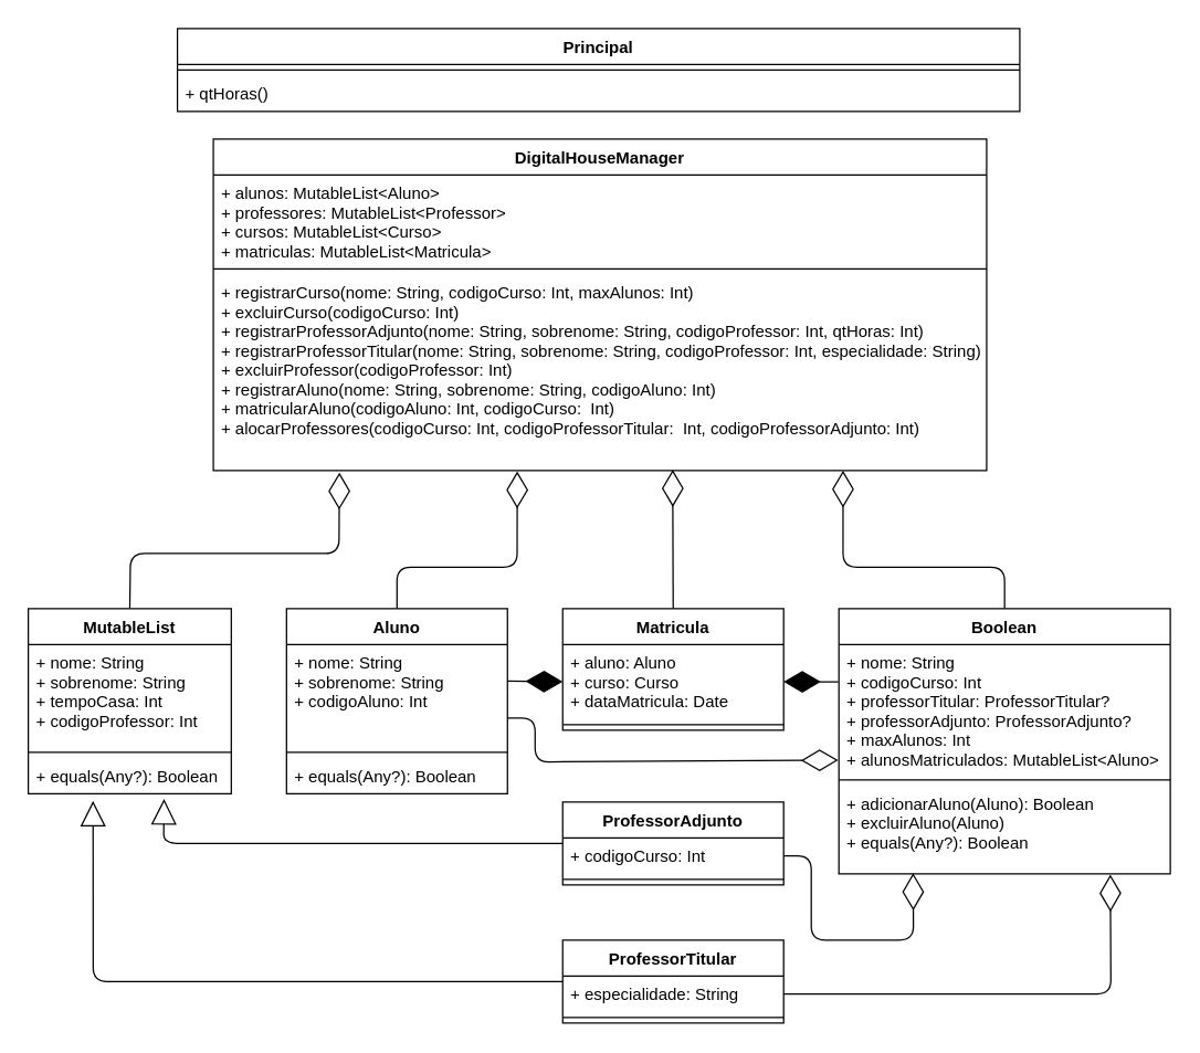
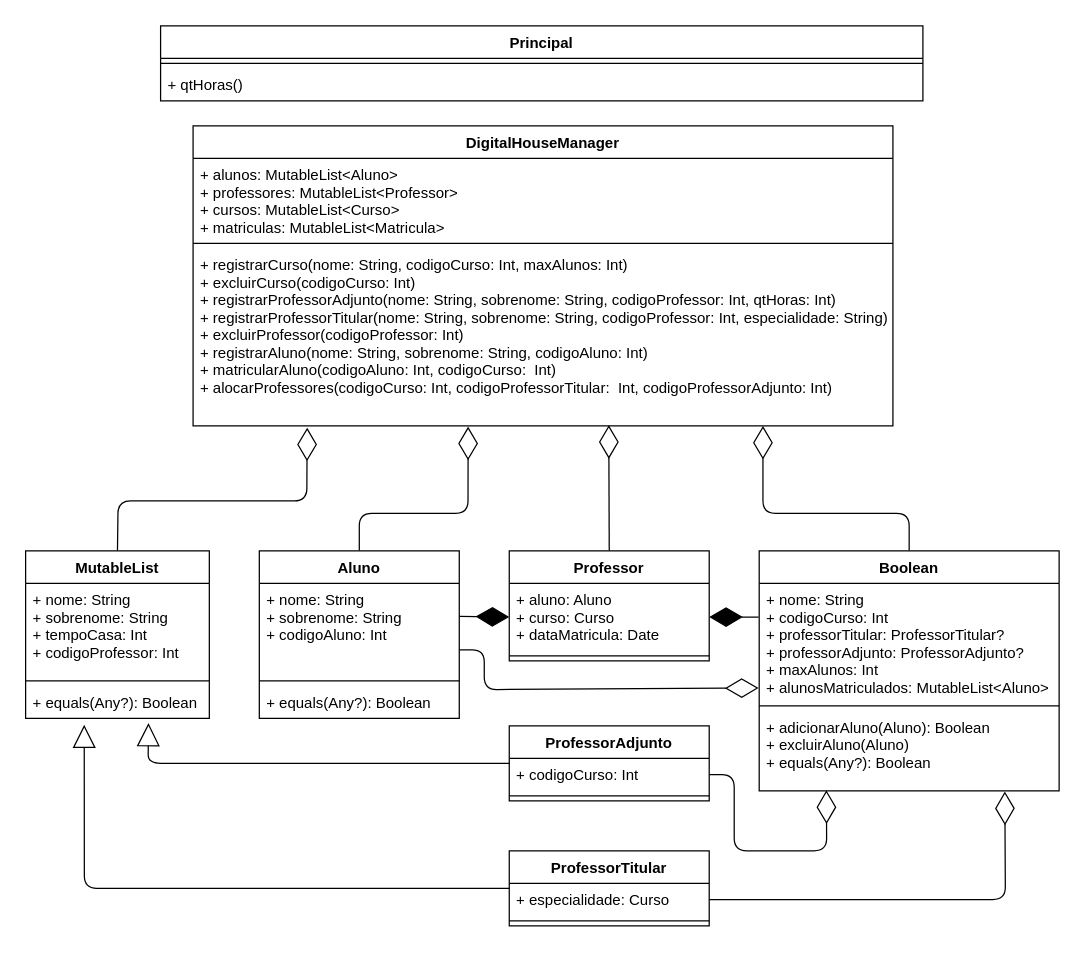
  <mxCell id="0" />
  <mxCell id="1" parent="0" />
  <mxCell id="2" value="" style="endArrow=block;endSize=16;endFill=0;html=1;exitX=0;exitY=0.5;exitDx=0;exitDy=0;entryX=0.319;entryY=1.199;entryDx=0;entryDy=0;entryPerimeter=0;" edge="1" parent="1" source="38" target="16"><mxGeometry width="160" relative="1" as="geometry"><mxPoint x="340" y="900" as="sourcePoint" /><mxPoint x="500" y="900" as="targetPoint" /><Array as="points"><mxPoint x="67" y="710" /></Array></mxGeometry></mxCell>
  <mxCell id="3" value="" style="endArrow=block;endSize=16;endFill=0;html=1;exitX=0;exitY=0.5;exitDx=0;exitDy=0;entryX=0.669;entryY=1.147;entryDx=0;entryDy=0;entryPerimeter=0;" edge="1" parent="1" source="28" target="16"><mxGeometry width="160" relative="1" as="geometry"><mxPoint x="400" y="900" as="sourcePoint" /><mxPoint x="440" y="840.006" as="targetPoint" /><Array as="points"><mxPoint x="118" y="610" /></Array></mxGeometry></mxCell>
  <mxCell id="4" value="" style="endArrow=diamondThin;endFill=0;endSize=24;html=1;exitX=1;exitY=0.5;exitDx=0;exitDy=0;entryX=0.819;entryY=1.009;entryDx=0;entryDy=0;entryPerimeter=0;" edge="1" parent="1" source="39" target="27"><mxGeometry width="160" relative="1" as="geometry"><mxPoint x="654" y="720" as="sourcePoint" /><mxPoint x="814" y="720" as="targetPoint" /><Array as="points"><mxPoint x="804" y="719" /></Array></mxGeometry></mxCell>
  <mxCell id="5" value="" style="endArrow=diamondThin;endFill=0;endSize=24;html=1;exitX=1;exitY=0.5;exitDx=0;exitDy=0;entryX=0.224;entryY=0.994;entryDx=0;entryDy=0;entryPerimeter=0;" edge="1" parent="1" source="29" target="27"><mxGeometry width="160" relative="1" as="geometry"><mxPoint x="600" y="498" as="sourcePoint" /><mxPoint x="840" y="670" as="targetPoint" /><Array as="points"><mxPoint x="587" y="619" /><mxPoint x="587" y="680" /><mxPoint x="661" y="680" /></Array></mxGeometry></mxCell>
  <mxCell id="6" value="" style="endArrow=diamondThin;endFill=1;endSize=24;html=1;exitX=-0.002;exitY=0.287;exitDx=0;exitDy=0;exitPerimeter=0;entryX=1;entryY=0.5;entryDx=0;entryDy=0;" edge="1" parent="1" source="25" target="22"><mxGeometry width="160" relative="1" as="geometry"><mxPoint x="700" y="460" as="sourcePoint" /><mxPoint x="600" y="370" as="targetPoint" /></mxGeometry></mxCell>
  <mxCell id="7" value="" style="endArrow=diamondThin;endFill=0;endSize=24;html=1;entryX=-0.002;entryY=0.891;entryDx=0;entryDy=0;entryPerimeter=0;exitX=1;exitY=0.72;exitDx=0;exitDy=0;exitPerimeter=0;" edge="1" parent="1" source="18" target="25"><mxGeometry width="160" relative="1" as="geometry"><mxPoint x="360" y="503" as="sourcePoint" /><mxPoint x="759" y="503" as="targetPoint" /><Array as="points"><mxPoint x="387" y="519" /><mxPoint x="387" y="551" /></Array></mxGeometry></mxCell>
  <mxCell id="8" value="" style="endArrow=diamondThin;endFill=1;endSize=24;html=1;exitX=1;exitY=0.357;exitDx=0;exitDy=0;exitPerimeter=0;entryX=0;entryY=0.5;entryDx=0;entryDy=0;" edge="1" parent="1" source="18" target="22"><mxGeometry width="160" relative="1" as="geometry"><mxPoint x="280" y="340" as="sourcePoint" /><mxPoint x="440" y="340" as="targetPoint" /></mxGeometry></mxCell>
  <mxCell id="9" value="" style="endArrow=diamondThin;endFill=0;endSize=24;html=1;entryX=0.594;entryY=0.996;entryDx=0;entryDy=0;entryPerimeter=0;" edge="1" parent="1" target="34"><mxGeometry width="160" relative="1" as="geometry"><mxPoint x="487" y="440" as="sourcePoint" /><mxPoint x="487" y="342" as="targetPoint" /></mxGeometry></mxCell>
  <mxCell id="10" value="" style="endArrow=diamondThin;endFill=0;endSize=24;html=1;exitX=0.5;exitY=0;exitDx=0;exitDy=0;entryX=0.163;entryY=1.01;entryDx=0;entryDy=0;entryPerimeter=0;" edge="1" parent="1" source="13" target="34"><mxGeometry width="160" relative="1" as="geometry"><mxPoint x="40" y="290" as="sourcePoint" /><mxPoint x="217" y="370" as="targetPoint" /><Array as="points"><mxPoint x="94" y="400" /><mxPoint x="245" y="400" /></Array></mxGeometry></mxCell>
  <mxCell id="11" value="" style="endArrow=diamondThin;endFill=0;endSize=24;html=1;exitX=0.5;exitY=0;exitDx=0;exitDy=0;entryX=0.393;entryY=1.004;entryDx=0;entryDy=0;entryPerimeter=0;" edge="1" parent="1" source="17" target="34"><mxGeometry width="160" relative="1" as="geometry"><mxPoint x="260" y="350" as="sourcePoint" /><mxPoint x="297" y="380" as="targetPoint" /><Array as="points"><mxPoint x="287" y="410" /><mxPoint x="374" y="410" /></Array></mxGeometry></mxCell>
  <mxCell id="12" value="" style="endArrow=diamondThin;endFill=0;endSize=24;html=1;exitX=0.5;exitY=0;exitDx=0;exitDy=0;" edge="1" parent="1" source="24"><mxGeometry width="160" relative="1" as="geometry"><mxPoint x="790" y="390" as="sourcePoint" /><mxPoint x="610" y="340" as="targetPoint" /><Array as="points"><mxPoint x="727" y="410" /><mxPoint x="610" y="410" /></Array></mxGeometry></mxCell>
  <mxCell id="13" value="MutableList&#10;" style="swimlane;fontStyle=1;align=center;verticalAlign=top;childLayout=stackLayout;horizontal=1;startSize=26;horizontalStack=0;resizeParent=1;resizeParentMax=0;resizeLast=0;collapsible=1;marginBottom=0;" vertex="1" parent="1"><mxGeometry x="20" y="440" width="147" height="134" as="geometry" /></mxCell>
  <mxCell id="14" value="+ nome: String&#10;+ sobrenome: String&#10;+ tempoCasa: Int&#10;+ codigoProfessor: Int" style="text;strokeColor=none;fillColor=none;align=left;verticalAlign=top;spacingLeft=4;spacingRight=4;overflow=hidden;rotatable=0;points=[[0,0.5],[1,0.5]];portConstraint=eastwest;" vertex="1" parent="13"><mxGeometry y="26" width="147" height="74" as="geometry" /></mxCell>
  <mxCell id="15" value="" style="line;strokeWidth=1;fillColor=none;align=left;verticalAlign=middle;spacingTop=-1;spacingLeft=3;spacingRight=3;rotatable=0;labelPosition=right;points=[];portConstraint=eastwest;" vertex="1" parent="13"><mxGeometry y="100" width="147" height="8" as="geometry" /></mxCell>
  <mxCell id="16" value="+ equals(Any?): Boolean" style="text;strokeColor=none;fillColor=none;align=left;verticalAlign=top;spacingLeft=4;spacingRight=4;overflow=hidden;rotatable=0;points=[[0,0.5],[1,0.5]];portConstraint=eastwest;" vertex="1" parent="13"><mxGeometry y="108" width="147" height="26" as="geometry" /></mxCell>
  <mxCell id="17" value="Aluno&#10;" style="swimlane;fontStyle=1;align=center;verticalAlign=top;childLayout=stackLayout;horizontal=1;startSize=26;horizontalStack=0;resizeParent=1;resizeParentMax=0;resizeLast=0;collapsible=1;marginBottom=0;" vertex="1" parent="1"><mxGeometry x="207" y="440" width="160" height="134" as="geometry"><mxRectangle x="140" y="220" width="70" height="26" as="alternateBounds" /></mxGeometry></mxCell>
  <mxCell id="18" value="+ nome: String&#10;+ sobrenome: String&#10;+ codigoAluno: Int" style="text;strokeColor=none;fillColor=none;align=left;verticalAlign=top;spacingLeft=4;spacingRight=4;overflow=hidden;rotatable=0;points=[[0,0.5],[1,0.5]];portConstraint=eastwest;" vertex="1" parent="17"><mxGeometry y="26" width="160" height="74" as="geometry" /></mxCell>
  <mxCell id="19" value="" style="line;strokeWidth=1;fillColor=none;align=left;verticalAlign=middle;spacingTop=-1;spacingLeft=3;spacingRight=3;rotatable=0;labelPosition=right;points=[];portConstraint=eastwest;" vertex="1" parent="17"><mxGeometry y="100" width="160" height="8" as="geometry" /></mxCell>
  <mxCell id="20" value="+ equals(Any?): Boolean" style="text;strokeColor=none;fillColor=none;align=left;verticalAlign=top;spacingLeft=4;spacingRight=4;overflow=hidden;rotatable=0;points=[[0,0.5],[1,0.5]];portConstraint=eastwest;" vertex="1" parent="17"><mxGeometry y="108" width="160" height="26" as="geometry" /></mxCell>
- <mxCell id="21" value="Matricula&#10;" style="swimlane;fontStyle=1;align=center;verticalAlign=top;childLayout=stackLayout;horizontal=1;startSize=26;horizontalStack=0;resizeParent=1;resizeParentMax=0;resizeLast=0;collapsible=1;marginBottom=0;" vertex="1" parent="1"><mxGeometry x="407" y="440" width="160" height="88" as="geometry" /></mxCell>
+ <mxCell id="21" value="Professor&#10;" style="swimlane;fontStyle=1;align=center;verticalAlign=top;childLayout=stackLayout;horizontal=1;startSize=26;horizontalStack=0;resizeParent=1;resizeParentMax=0;resizeLast=0;collapsible=1;marginBottom=0;" vertex="1" parent="1"><mxGeometry x="407" y="440" width="160" height="88" as="geometry" /></mxCell>
  <mxCell id="22" value="+ aluno: Aluno&#10;+ curso: Curso&#10;+ dataMatricula: Date&#10;" style="text;strokeColor=none;fillColor=none;align=left;verticalAlign=top;spacingLeft=4;spacingRight=4;overflow=hidden;rotatable=0;points=[[0,0.5],[1,0.5]];portConstraint=eastwest;" vertex="1" parent="21"><mxGeometry y="26" width="160" height="54" as="geometry" /></mxCell>
  <mxCell id="23" value="" style="line;strokeWidth=1;fillColor=none;align=left;verticalAlign=middle;spacingTop=-1;spacingLeft=3;spacingRight=3;rotatable=0;labelPosition=right;points=[];portConstraint=eastwest;" vertex="1" parent="21"><mxGeometry y="80" width="160" height="8" as="geometry" /></mxCell>
  <mxCell id="24" value="Boolean" style="swimlane;fontStyle=1;align=center;verticalAlign=top;childLayout=stackLayout;horizontal=1;startSize=26;horizontalStack=0;resizeParent=1;resizeParentMax=0;resizeLast=0;collapsible=1;marginBottom=0;" vertex="1" parent="1"><mxGeometry x="607" y="440" width="240" height="192" as="geometry" /></mxCell>
  <mxCell id="25" value="+ nome: String&#10;+ codigoCurso: Int&#10;+ professorTitular: ProfessorTitular?&#10;+ professorAdjunto: ProfessorAdjunto?&#10;+ maxAlunos: Int&#10;+ alunosMatriculados: MutableList&lt;Aluno&gt;&#10;" style="text;strokeColor=none;fillColor=none;align=left;verticalAlign=top;spacingLeft=4;spacingRight=4;overflow=hidden;rotatable=0;points=[[0,0.5],[1,0.5]];portConstraint=eastwest;" vertex="1" parent="24"><mxGeometry y="26" width="240" height="94" as="geometry" /></mxCell>
  <mxCell id="26" value="" style="line;strokeWidth=1;fillColor=none;align=left;verticalAlign=middle;spacingTop=-1;spacingLeft=3;spacingRight=3;rotatable=0;labelPosition=right;points=[];portConstraint=eastwest;" vertex="1" parent="24"><mxGeometry y="120" width="240" height="8" as="geometry" /></mxCell>
  <mxCell id="27" value="+ adicionarAluno(Aluno): Boolean&#10;+ excluirAluno(Aluno)&#10;+ equals(Any?): Boolean" style="text;strokeColor=none;fillColor=none;align=left;verticalAlign=top;spacingLeft=4;spacingRight=4;overflow=hidden;rotatable=0;points=[[0,0.5],[1,0.5]];portConstraint=eastwest;" vertex="1" parent="24"><mxGeometry y="128" width="240" height="64" as="geometry" /></mxCell>
  <mxCell id="28" value="ProfessorAdjunto" style="swimlane;fontStyle=1;align=center;verticalAlign=top;childLayout=stackLayout;horizontal=1;startSize=26;horizontalStack=0;resizeParent=1;resizeParentMax=0;resizeLast=0;collapsible=1;marginBottom=0;" vertex="1" parent="1"><mxGeometry x="407" y="580" width="160" height="60" as="geometry" /></mxCell>
  <mxCell id="29" value="+ codigoCurso: Int&#10;" style="text;strokeColor=none;fillColor=none;align=left;verticalAlign=top;spacingLeft=4;spacingRight=4;overflow=hidden;rotatable=0;points=[[0,0.5],[1,0.5]];portConstraint=eastwest;" vertex="1" parent="28"><mxGeometry y="26" width="160" height="26" as="geometry" /></mxCell>
  <mxCell id="30" value="" style="line;strokeWidth=1;fillColor=none;align=left;verticalAlign=middle;spacingTop=-1;spacingLeft=3;spacingRight=3;rotatable=0;labelPosition=right;points=[];portConstraint=eastwest;" vertex="1" parent="28"><mxGeometry y="52" width="160" height="8" as="geometry" /></mxCell>
  <mxCell id="31" value="DigitalHouseManager&#10;" style="swimlane;fontStyle=1;align=center;verticalAlign=top;childLayout=stackLayout;horizontal=1;startSize=26;horizontalStack=0;resizeParent=1;resizeParentMax=0;resizeLast=0;collapsible=1;marginBottom=0;" vertex="1" parent="1"><mxGeometry x="154" y="100" width="560" height="240" as="geometry" /></mxCell>
  <mxCell id="32" value="+ alunos: MutableList&lt;Aluno&gt;&#10;+ professores: MutableList&lt;Professor&gt;&#10;+ cursos: MutableList&lt;Curso&gt;&#10;+ matriculas: MutableList&lt;Matricula&gt;" style="text;strokeColor=none;fillColor=none;align=left;verticalAlign=top;spacingLeft=4;spacingRight=4;overflow=hidden;rotatable=0;points=[[0,0.5],[1,0.5]];portConstraint=eastwest;" vertex="1" parent="31"><mxGeometry y="26" width="560" height="64" as="geometry" /></mxCell>
  <mxCell id="33" value="" style="line;strokeWidth=1;fillColor=none;align=left;verticalAlign=middle;spacingTop=-1;spacingLeft=3;spacingRight=3;rotatable=0;labelPosition=right;points=[];portConstraint=eastwest;" vertex="1" parent="31"><mxGeometry y="90" width="560" height="8" as="geometry" /></mxCell>
  <mxCell id="34" value="+ registrarCurso(nome: String, codigoCurso: Int, maxAlunos: Int)&#10;+ excluirCurso(codigoCurso: Int)&#10;+ registrarProfessorAdjunto(nome: String, sobrenome: String, codigoProfessor: Int, qtHoras: Int)&#10;+ registrarProfessorTitular(nome: String, sobrenome: String, codigoProfessor: Int, especialidade: String)&#10;+ excluirProfessor(codigoProfessor: Int)&#10;+ registrarAluno(nome: String, sobrenome: String, codigoAluno: Int)&#10;+ matricularAluno(codigoAluno: Int, codigoCurso:  Int)&#10;+ alocarProfessores(codigoCurso: Int, codigoProfessorTitular:  Int, codigoProfessorAdjunto: Int)" style="text;strokeColor=none;fillColor=none;align=left;verticalAlign=top;spacingLeft=4;spacingRight=4;overflow=hidden;rotatable=0;points=[[0,0.5],[1,0.5]];portConstraint=eastwest;" vertex="1" parent="31"><mxGeometry y="98" width="560" height="142" as="geometry" /></mxCell>
  <mxCell id="35" value="Principal" style="swimlane;fontStyle=1;align=center;verticalAlign=top;childLayout=stackLayout;horizontal=1;startSize=26;horizontalStack=0;resizeParent=1;resizeParentMax=0;resizeLast=0;collapsible=1;marginBottom=0;" vertex="1" parent="1"><mxGeometry x="128" width="610" height="60" as="geometry" y="20" /></mxCell>
  <mxCell id="36" value="" style="line;strokeWidth=1;fillColor=none;align=left;verticalAlign=middle;spacingTop=-1;spacingLeft=3;spacingRight=3;rotatable=0;labelPosition=right;points=[];portConstraint=eastwest;" vertex="1" parent="35"><mxGeometry y="26" width="610" height="8" as="geometry" /></mxCell>
  <mxCell id="37" value="+ qtHoras()" style="text;strokeColor=none;fillColor=none;align=left;verticalAlign=top;spacingLeft=4;spacingRight=4;overflow=hidden;rotatable=0;points=[[0,0.5],[1,0.5]];portConstraint=eastwest;" vertex="1" parent="35"><mxGeometry y="34" width="610" height="26" as="geometry" /></mxCell>
  <mxCell id="38" value="ProfessorTitular&#10;" style="swimlane;fontStyle=1;align=center;verticalAlign=top;childLayout=stackLayout;horizontal=1;startSize=26;horizontalStack=0;resizeParent=1;resizeParentMax=0;resizeLast=0;collapsible=1;marginBottom=0;" vertex="1" parent="1"><mxGeometry x="407" y="680" width="160" height="60" as="geometry" /></mxCell>
- <mxCell id="39" value="+ especialidade: String&#10;" style="text;strokeColor=none;fillColor=none;align=left;verticalAlign=top;spacingLeft=4;spacingRight=4;overflow=hidden;rotatable=0;points=[[0,0.5],[1,0.5]];portConstraint=eastwest;" vertex="1" parent="38"><mxGeometry y="26" width="160" height="26" as="geometry" /></mxCell>
+ <mxCell id="39" value="+ especialidade: Curso&#10;" style="text;strokeColor=none;fillColor=none;align=left;verticalAlign=top;spacingLeft=4;spacingRight=4;overflow=hidden;rotatable=0;points=[[0,0.5],[1,0.5]];portConstraint=eastwest;" vertex="1" parent="38"><mxGeometry y="26" width="160" height="26" as="geometry" /></mxCell>
  <mxCell id="40" value="" style="line;strokeWidth=1;fillColor=none;align=left;verticalAlign=middle;spacingTop=-1;spacingLeft=3;spacingRight=3;rotatable=0;labelPosition=right;points=[];portConstraint=eastwest;" vertex="1" parent="38"><mxGeometry y="52" width="160" height="8" as="geometry" /></mxCell>
